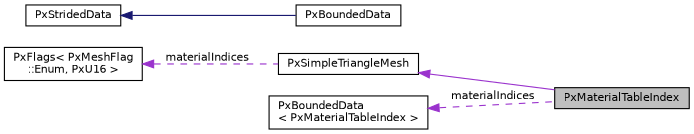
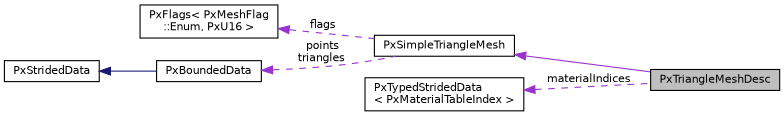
  digraph {
    rankdir=LR
    node [color=black fillcolor=white fontname=Helvetica fontsize=10 shape=record style=filled]
    edge [color=darkorchid3 dir=back fontname=Helvetica fontsize=10 labelfontname=Helvetica labelfontsize=10 style=dashed]
-   n1 [fillcolor=grey75 fontcolor=black height=0.2 label=PxMaterialTableIndex width=0.4]
+   n1 [fillcolor=grey75 fontcolor=black height=0.2 label=PxTriangleMeshDesc width=0.4]
    n2 [height=0.2 label=PxSimpleTriangleMesh width=0.4]
    n3 [height=0.2 label="PxFlags\< PxMeshFlag\l::Enum, PxU16 \>" width=0.4]
    n4 [height=0.2 label=PxBoundedData width=0.4]
    n5 [height=0.2 label=PxStridedData width=0.4]
-   n6 [height=0.2 label="PxBoundedData\l\< PxMaterialTableIndex \>" width=0.4]
+   n6 [height=0.2 label="PxTypedStridedData\l\< PxMaterialTableIndex \>" width=0.4]
    n2 -> n1 [style=solid]
-   n3 -> n2 [label=" materialIndices"]
+   n3 -> n2 [label=" flags"]
+   n4 -> n2 [label=" points\ntriangles"]
    n5 -> n4 [color=midnightblue style=solid]
    n6 -> n1 [label=" materialIndices"]
  }
